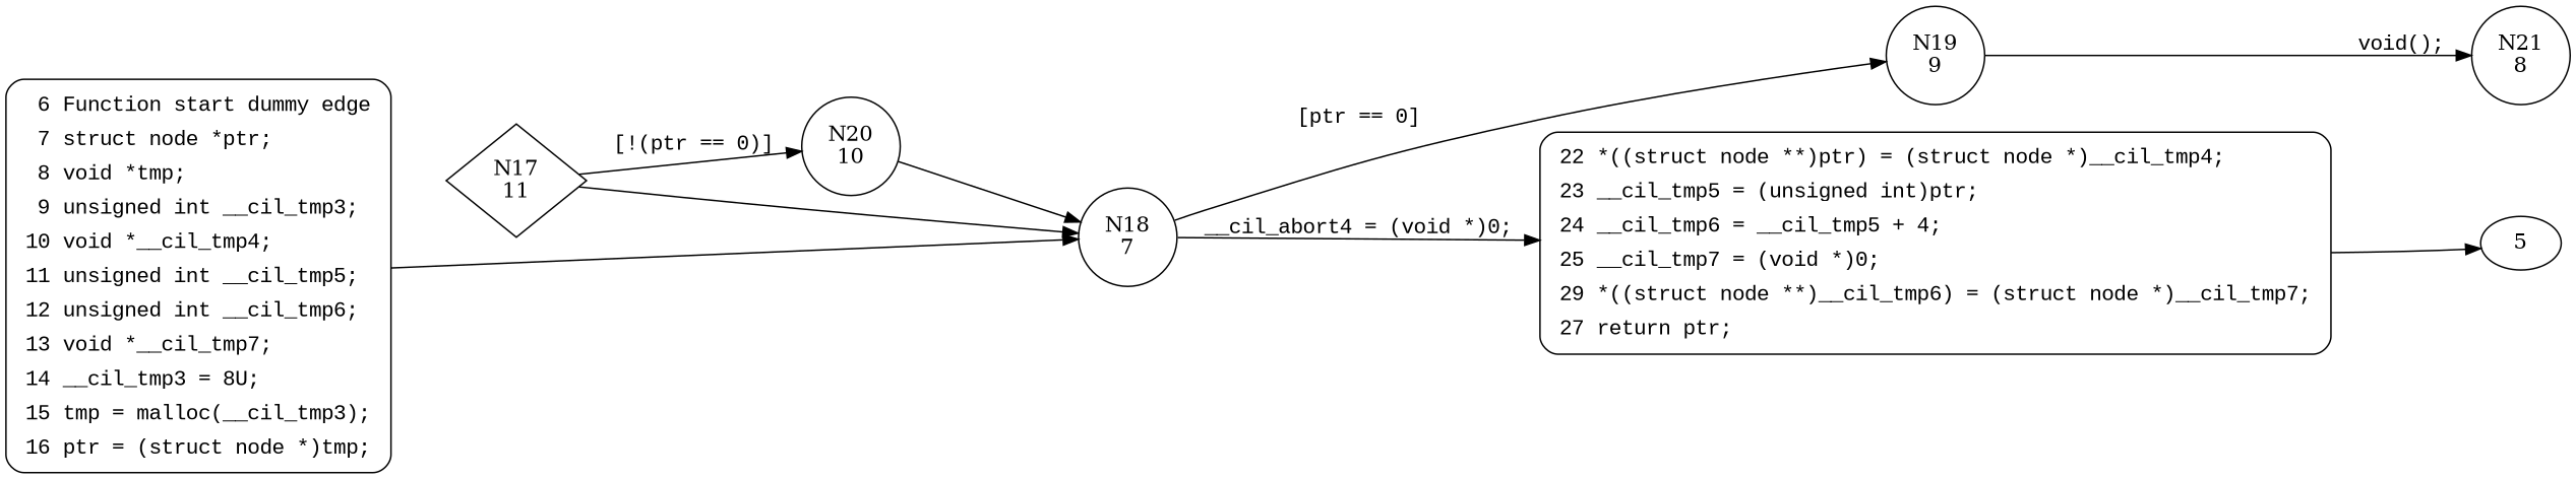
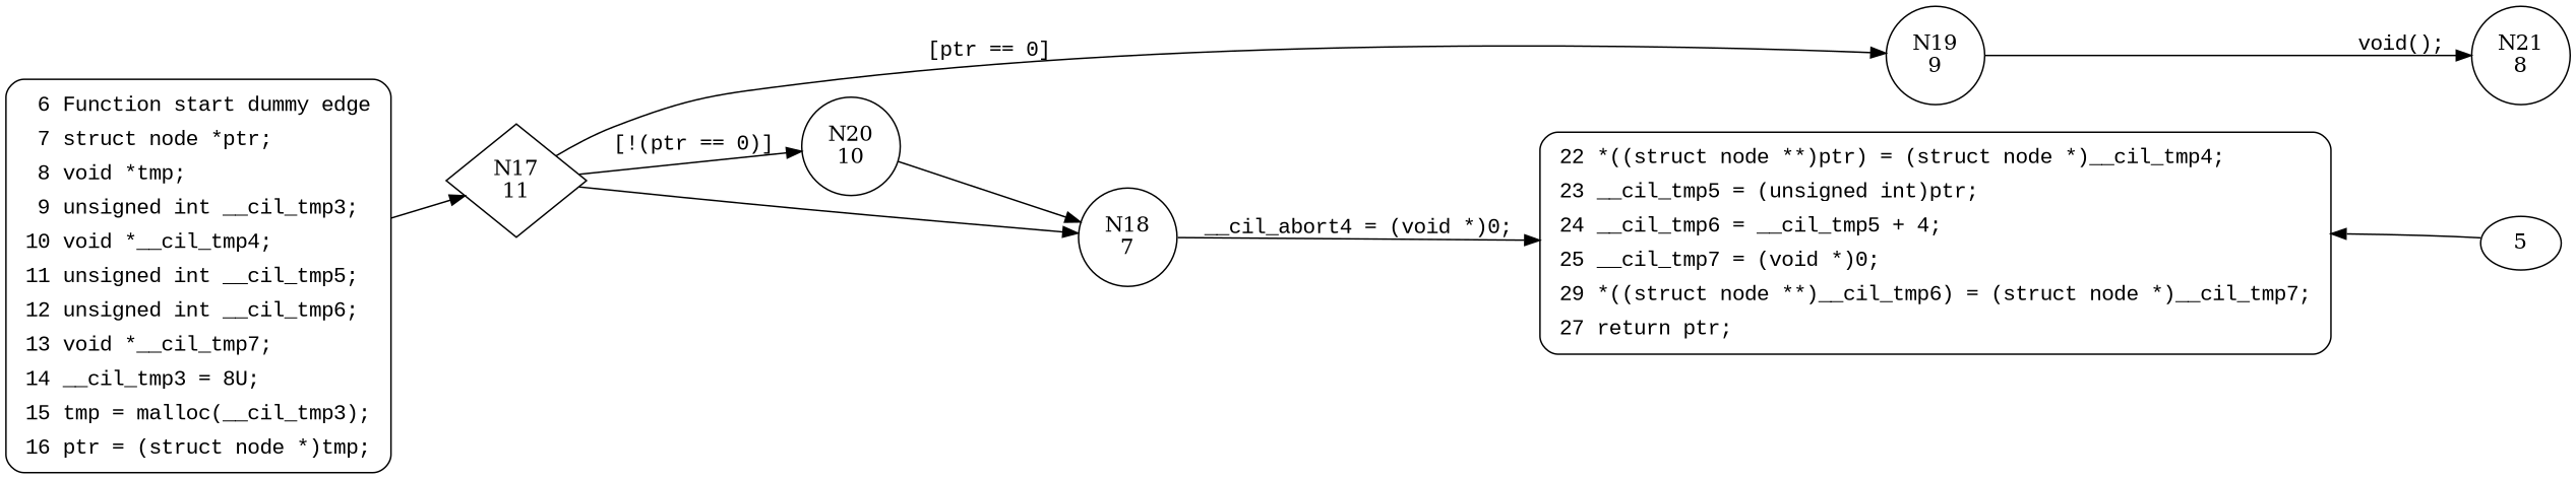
  digraph {
    rankdir=LR
    node [shape=circle]
    edge [fontname="Courier New"]
    n1 [label="N17\n11" shape=diamond]
    n2 [label="N19\n9"]
    n3 [label="N20\n10"]
    n4 [label="N18\n7"]
    n5 [label="N21\n8"]
    n6 [fillcolor=white fontname="Courier New" label=<<table border="0" cellborder="0" cellpadding="3" bgcolor="white"><tr><td align="right">22</td><td align="left">*((struct node **)ptr) = (struct node *)__cil_tmp4;</td></tr><tr><td align="right">23</td><td align="left">__cil_tmp5 = (unsigned int)ptr;</td></tr><tr><td align="right">24</td><td align="left">__cil_tmp6 = __cil_tmp5 + 4;</td></tr><tr><td align="right">25</td><td align="left">__cil_tmp7 = (void *)0;</td></tr><tr><td align="right">29</td><td align="left">*((struct node **)__cil_tmp6) = (struct node *)__cil_tmp7;</td></tr><tr><td align="right">27</td><td align="left">return ptr;</td></tr></table>> penwidth=1 shape=Mrecord style="filled,bold"]
    5 [shape=""]
    n8 [fillcolor=white fontname="Courier New" label=<<table border="0" cellborder="0" cellpadding="3" bgcolor="white"><tr><td align="right">6</td><td align="left">Function start dummy edge</td></tr><tr><td align="right">7</td><td align="left">struct node *ptr;</td></tr><tr><td align="right">8</td><td align="left">void *tmp;</td></tr><tr><td align="right">9</td><td align="left">unsigned int __cil_tmp3;</td></tr><tr><td align="right">10</td><td align="left">void *__cil_tmp4;</td></tr><tr><td align="right">11</td><td align="left">unsigned int __cil_tmp5;</td></tr><tr><td align="right">12</td><td align="left">unsigned int __cil_tmp6;</td></tr><tr><td align="right">13</td><td align="left">void *__cil_tmp7;</td></tr><tr><td align="right">14</td><td align="left">__cil_tmp3 = 8U;</td></tr><tr><td align="right">15</td><td align="left">tmp = malloc(__cil_tmp3);</td></tr><tr><td align="right">16</td><td align="left">ptr = (struct node *)tmp;</td></tr></table>> penwidth=1 shape=Mrecord style="filled,bold"]
-   n4 -> n2 [label="[ptr == 0]"]
+   n1 -> n2 [label="[ptr == 0]"]
    n1 -> n3 [label="[!(ptr == 0)]"]
    n1 -> n4
    n2 -> n5 [label="void();"]
    n3 -> n4
    n4 -> n6 [label="__cil_abort4 = (void *)0;"]
-   n6 -> 5 [fontname=""]
-   n8 -> n4 [fontname=""]
+   5 -> n6 [fontname=""]
+   n8 -> n1 [fontname=""]
  }
